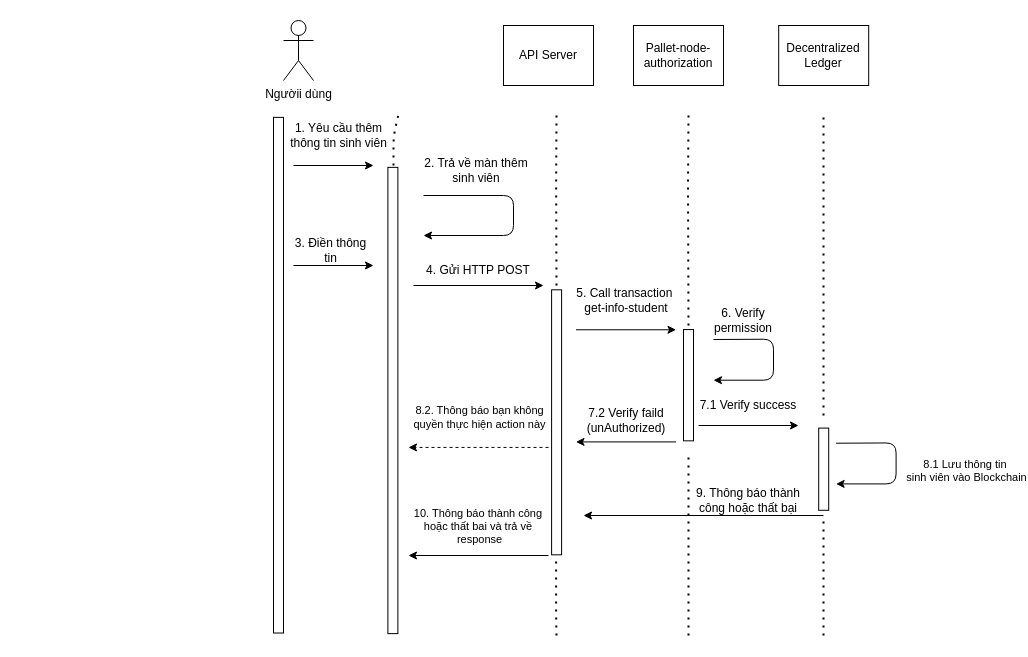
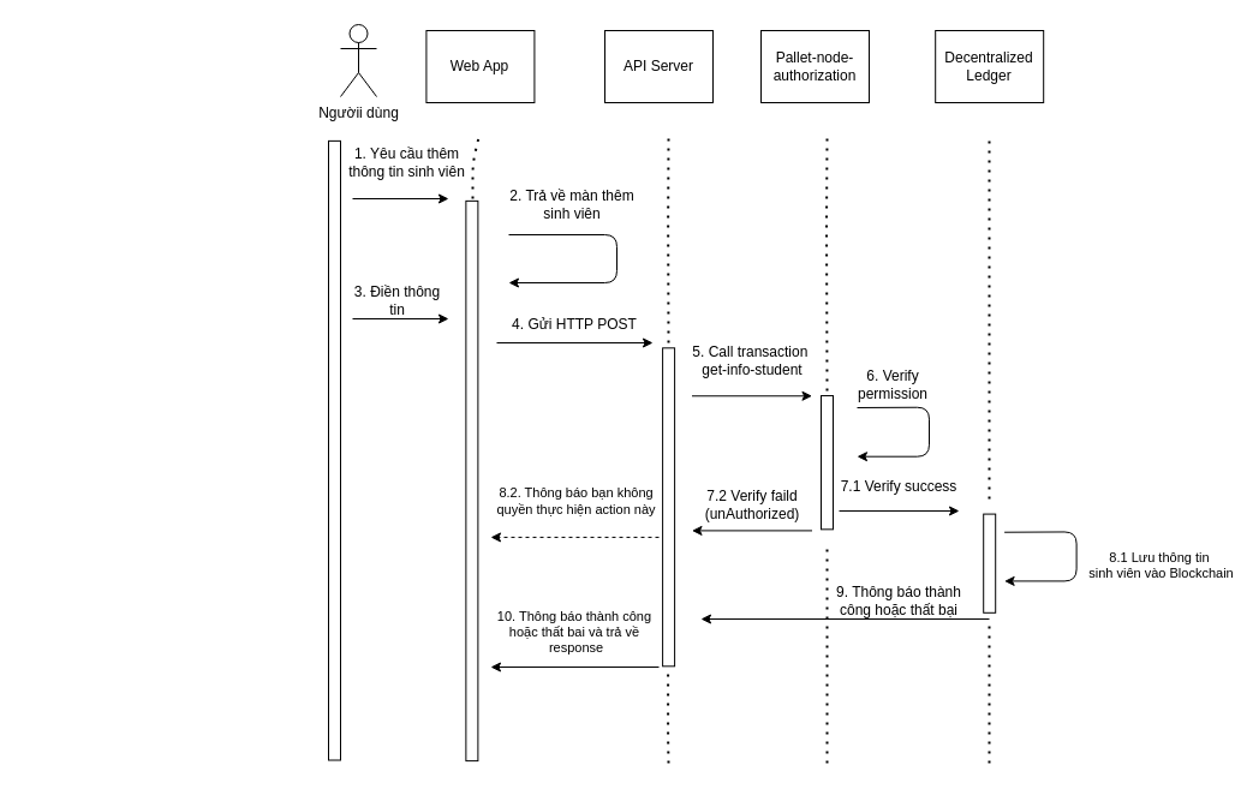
  <mxCell id="0" />
  <mxCell id="1" parent="0" />
  <mxCell id="2" value="Ngườii dùng" style="shape=umlActor;verticalLabelPosition=bottom;verticalAlign=top;html=1;outlineConnect=0;" vertex="1" parent="1"><mxGeometry x="283.01" y="20" width="30" height="60" as="geometry" /></mxCell>
+ <mxCell id="3" value="Web App" style="rounded=0;whiteSpace=wrap;html=1;" vertex="1" parent="1"><mxGeometry x="354.42" y="25" width="90" height="60" as="geometry" /></mxCell>
  <mxCell id="4" value="API Server" style="rounded=0;whiteSpace=wrap;html=1;" vertex="1" parent="1"><mxGeometry x="503" y="25" width="90" height="60" as="geometry" /></mxCell>
  <mxCell id="5" value="Pallet-node-authorization" style="rounded=0;whiteSpace=wrap;html=1;" vertex="1" parent="1"><mxGeometry x="633" y="25" width="90" height="60" as="geometry" /></mxCell>
  <mxCell id="6" value="Decentralized Ledger" style="rounded=0;whiteSpace=wrap;html=1;" vertex="1" parent="1"><mxGeometry x="778.19" y="25" width="90" height="60" as="geometry" /></mxCell>
  <mxCell id="7" value="" style="fontStyle=1;rotation=90;" vertex="1" parent="1"><mxGeometry x="20.19" y="369.69" width="515.63" height="10" as="geometry" /></mxCell>
  <mxCell id="8" value="" style="endArrow=none;dashed=1;html=1;dashPattern=1 3;strokeWidth=2;entryX=1;entryY=-0.025;entryDx=0;entryDy=0;entryPerimeter=0;" edge="1" parent="1" target="11"><mxGeometry width="50" height="50" relative="1" as="geometry"><mxPoint x="393" y="165" as="sourcePoint" /><mxPoint x="393" y="105" as="targetPoint" /><Array as="points"><mxPoint x="393" y="135" /></Array></mxGeometry></mxCell>
  <mxCell id="9" value="" style="fontStyle=1;rotation=90;" vertex="1" parent="1"><mxGeometry x="159.25" y="395" width="466.25" height="10" as="geometry" /></mxCell>
  <mxCell id="10" value="" style="endArrow=classic;html=1;" edge="1" parent="1"><mxGeometry width="50" height="50" relative="1" as="geometry"><mxPoint x="293" y="165" as="sourcePoint" /><mxPoint x="373" y="165" as="targetPoint" /></mxGeometry></mxCell>
  <mxCell id="11" value="1. Yêu cầu thêm&lt;br&gt;thông tin sinh viên" style="text;html=1;align=center;verticalAlign=middle;resizable=0;points=[];autosize=1;strokeColor=none;fillColor=none;" vertex="1" parent="1"><mxGeometry x="278" y="115" width="120" height="40" as="geometry" /></mxCell>
  <mxCell id="12" value="" style="endArrow=none;dashed=1;html=1;dashPattern=1 3;strokeWidth=2;" edge="1" parent="1"><mxGeometry width="50" height="50" relative="1" as="geometry"><mxPoint x="556" y="285" as="sourcePoint" /><mxPoint x="556" y="115" as="targetPoint" /><Array as="points"><mxPoint x="555.63" y="185" /></Array></mxGeometry></mxCell>
  <mxCell id="13" value="" style="fontStyle=1;rotation=90;" vertex="1" parent="1"><mxGeometry x="423.6" y="416.82" width="265" height="10" as="geometry" /></mxCell>
  <mxCell id="14" value="" style="endArrow=none;dashed=1;html=1;dashPattern=1 3;strokeWidth=2;" edge="1" parent="1"><mxGeometry width="50" height="50" relative="1" as="geometry"><mxPoint x="688" y="325" as="sourcePoint" /><mxPoint x="688" y="115" as="targetPoint" /><Array as="points"><mxPoint x="687.5" y="185" /></Array></mxGeometry></mxCell>
  <mxCell id="15" value="" style="fontStyle=1;rotation=90;" vertex="1" parent="1"><mxGeometry x="632.35" y="379.69" width="111.29" height="10" as="geometry" /></mxCell>
  <mxCell id="16" value="" style="endArrow=classic;html=1;" edge="1" parent="1"><mxGeometry width="50" height="50" relative="1" as="geometry"><mxPoint x="575.5" y="329.27" as="sourcePoint" /><mxPoint x="675.5" y="329.27" as="targetPoint" /></mxGeometry></mxCell>
  <mxCell id="17" value="" style="endArrow=none;dashed=1;html=1;dashPattern=1 3;strokeWidth=2;" edge="1" parent="1"><mxGeometry width="50" height="50" relative="1" as="geometry"><mxPoint x="823" y="415" as="sourcePoint" /><mxPoint x="823" y="115" as="targetPoint" /><Array as="points"><mxPoint x="823" y="185" /></Array></mxGeometry></mxCell>
  <mxCell id="18" value="" style="fontStyle=1;rotation=90;" vertex="1" parent="1"><mxGeometry x="782.09" y="463.7" width="82.21" height="10" as="geometry" /></mxCell>
  <mxCell id="19" value="" style="endArrow=none;dashed=1;html=1;dashPattern=1 3;strokeWidth=2;" edge="1" parent="1"><mxGeometry width="50" height="50" relative="1" as="geometry"><mxPoint x="823" y="635" as="sourcePoint" /><mxPoint x="823" y="515" as="targetPoint" /><Array as="points" /></mxGeometry></mxCell>
  <mxCell id="20" value="" style="endArrow=classic;html=1;dashed=1;" edge="1" parent="1"><mxGeometry width="50" height="50" relative="1" as="geometry"><mxPoint x="548" y="446.91" as="sourcePoint" /><mxPoint x="408" y="446.91" as="targetPoint" /></mxGeometry></mxCell>
  <mxCell id="21" value="8.2. Thông báo bạn không&lt;br&gt;quyền thực hiện action này" style="edgeLabel;html=1;align=center;verticalAlign=middle;resizable=0;points=[];" vertex="1" connectable="0" parent="20"><mxGeometry x="0.539" y="-3" relative="1" as="geometry"><mxPoint x="38" y="-27" as="offset" /></mxGeometry></mxCell>
  <mxCell id="22" value="" style="endArrow=classic;html=1;" edge="1" parent="1"><mxGeometry width="50" height="50" relative="1" as="geometry"><mxPoint x="835.6" y="442.72" as="sourcePoint" /><mxPoint x="835.6" y="483.41" as="targetPoint" /><Array as="points"><mxPoint x="895.6" y="442.41" /><mxPoint x="895.6" y="483.41" /></Array></mxGeometry></mxCell>
  <mxCell id="23" value="&lt;br&gt;8.1 Lưu thông tin&amp;nbsp;&lt;br&gt;sinh viên vào Blockchain" style="edgeLabel;html=1;align=center;verticalAlign=middle;resizable=0;points=[];" vertex="1" connectable="0" parent="22"><mxGeometry x="-0.3" y="1" relative="1" as="geometry"><mxPoint x="74" y="22" as="offset" /></mxGeometry></mxCell>
  <mxCell id="24" value="5. Call transaction&amp;nbsp; get-info-student" style="text;html=1;strokeColor=none;fillColor=none;align=center;verticalAlign=middle;whiteSpace=wrap;rounded=0;" vertex="1" parent="1"><mxGeometry x="570.5" y="285" width="110" height="30" as="geometry" /></mxCell>
  <mxCell id="25" value="" style="endArrow=classic;html=1;" edge="1" parent="1"><mxGeometry width="50" height="50" relative="1" as="geometry"><mxPoint x="713" y="339" as="sourcePoint" /><mxPoint x="713" y="379.69" as="targetPoint" /><Array as="points"><mxPoint x="773" y="338.69" /><mxPoint x="773" y="379.69" /></Array></mxGeometry></mxCell>
  <mxCell id="26" value="6. Verify permission" style="text;html=1;strokeColor=none;fillColor=none;align=center;verticalAlign=middle;whiteSpace=wrap;rounded=0;" vertex="1" parent="1"><mxGeometry x="713" y="305" width="60" height="30" as="geometry" /></mxCell>
  <mxCell id="27" value="" style="endArrow=classic;html=1;" edge="1" parent="1"><mxGeometry width="50" height="50" relative="1" as="geometry"><mxPoint x="698" y="425" as="sourcePoint" /><mxPoint x="798" y="425" as="targetPoint" /></mxGeometry></mxCell>
  <mxCell id="28" value="7.1 Verify success" style="text;html=1;strokeColor=none;fillColor=none;align=center;verticalAlign=middle;whiteSpace=wrap;rounded=0;" vertex="1" parent="1"><mxGeometry x="698" y="389.69" width="100" height="30" as="geometry" /></mxCell>
  <mxCell id="29" value="" style="endArrow=classic;html=1;" edge="1" parent="1"><mxGeometry width="50" height="50" relative="1" as="geometry"><mxPoint x="675.5" y="441.41" as="sourcePoint" /><mxPoint x="575.5" y="441.41" as="targetPoint" /></mxGeometry></mxCell>
  <mxCell id="30" value="7.2 Verify faild&lt;br&gt;(unAuthorized)" style="text;html=1;strokeColor=none;fillColor=none;align=center;verticalAlign=middle;whiteSpace=wrap;rounded=0;" vertex="1" parent="1"><mxGeometry x="575.5" y="405" width="100" height="30" as="geometry" /></mxCell>
  <mxCell id="31" value="" style="endArrow=classic;html=1;" edge="1" parent="1"><mxGeometry width="50" height="50" relative="1" as="geometry"><mxPoint x="823" y="515" as="sourcePoint" /><mxPoint x="583" y="515" as="targetPoint" /></mxGeometry></mxCell>
  <mxCell id="32" value="9. Thông báo thành công hoặc thất bại" style="text;html=1;strokeColor=none;fillColor=none;align=center;verticalAlign=middle;whiteSpace=wrap;rounded=0;" vertex="1" parent="1"><mxGeometry x="693" y="485" width="110" height="30" as="geometry" /></mxCell>
  <mxCell id="33" value="" style="endArrow=none;dashed=1;html=1;dashPattern=1 3;strokeWidth=2;" edge="1" parent="1"><mxGeometry width="50" height="50" relative="1" as="geometry"><mxPoint x="556" y="635" as="sourcePoint" /><mxPoint x="555.6" y="555" as="targetPoint" /><Array as="points"><mxPoint x="555.6" y="615" /></Array></mxGeometry></mxCell>
  <mxCell id="34" value="" style="endArrow=classic;html=1;" edge="1" parent="1"><mxGeometry width="50" height="50" relative="1" as="geometry"><mxPoint x="548" y="555" as="sourcePoint" /><mxPoint x="408" y="555" as="targetPoint" /></mxGeometry></mxCell>
  <mxCell id="35" value="10. Thông báo thành công&amp;nbsp;&lt;br&gt;hoặc thất bai và trả về&amp;nbsp;&lt;br&gt;response" style="edgeLabel;html=1;align=center;verticalAlign=middle;resizable=0;points=[];" vertex="1" connectable="0" parent="34"><mxGeometry x="0.539" y="-3" relative="1" as="geometry"><mxPoint x="38" y="-27" as="offset" /></mxGeometry></mxCell>
  <mxCell id="36" value="2. Trả về màn thêm&lt;br&gt;sinh viên" style="text;html=1;strokeColor=none;fillColor=none;align=center;verticalAlign=middle;whiteSpace=wrap;rounded=0;" vertex="1" parent="1"><mxGeometry x="415.82" y="155" width="120" height="30" as="geometry" /></mxCell>
  <mxCell id="37" value="" style="endArrow=classic;html=1;" edge="1" parent="1"><mxGeometry x="-0.182" y="-20" width="50" height="50" relative="1" as="geometry"><mxPoint x="423" y="195" as="sourcePoint" /><mxPoint x="423" y="235" as="targetPoint" /><Array as="points"><mxPoint x="513" y="195" /><mxPoint x="513" y="235" /></Array><mxPoint x="20" y="-20" as="offset" /></mxGeometry></mxCell>
  <mxCell id="38" value="" style="endArrow=classic;html=1;" edge="1" parent="1"><mxGeometry width="50" height="50" relative="1" as="geometry"><mxPoint x="293" y="265" as="sourcePoint" /><mxPoint x="373" y="265" as="targetPoint" /></mxGeometry></mxCell>
  <mxCell id="39" value="3. Điền thông tin" style="text;html=1;strokeColor=none;fillColor=none;align=center;verticalAlign=middle;whiteSpace=wrap;rounded=0;" vertex="1" parent="1"><mxGeometry x="293" y="235" width="75" height="30" as="geometry" /></mxCell>
  <mxCell id="40" value="" style="endArrow=classic;html=1;" edge="1" parent="1"><mxGeometry width="50" height="50" relative="1" as="geometry"><mxPoint x="413" y="285" as="sourcePoint" /><mxPoint x="543" y="285" as="targetPoint" /></mxGeometry></mxCell>
  <mxCell id="41" value="4. Gửi HTTP POST" style="text;html=1;strokeColor=none;fillColor=none;align=center;verticalAlign=middle;whiteSpace=wrap;rounded=0;" vertex="1" parent="1"><mxGeometry x="423" y="255" width="110" height="30" as="geometry" /></mxCell>
  <mxCell id="42" value="" style="endArrow=none;dashed=1;html=1;dashPattern=1 3;strokeWidth=2;" edge="1" parent="1"><mxGeometry width="50" height="50" relative="1" as="geometry"><mxPoint x="688" y="635" as="sourcePoint" /><mxPoint x="688" y="452.41" as="targetPoint" /><Array as="points"><mxPoint x="688" y="512.41" /></Array></mxGeometry></mxCell>
